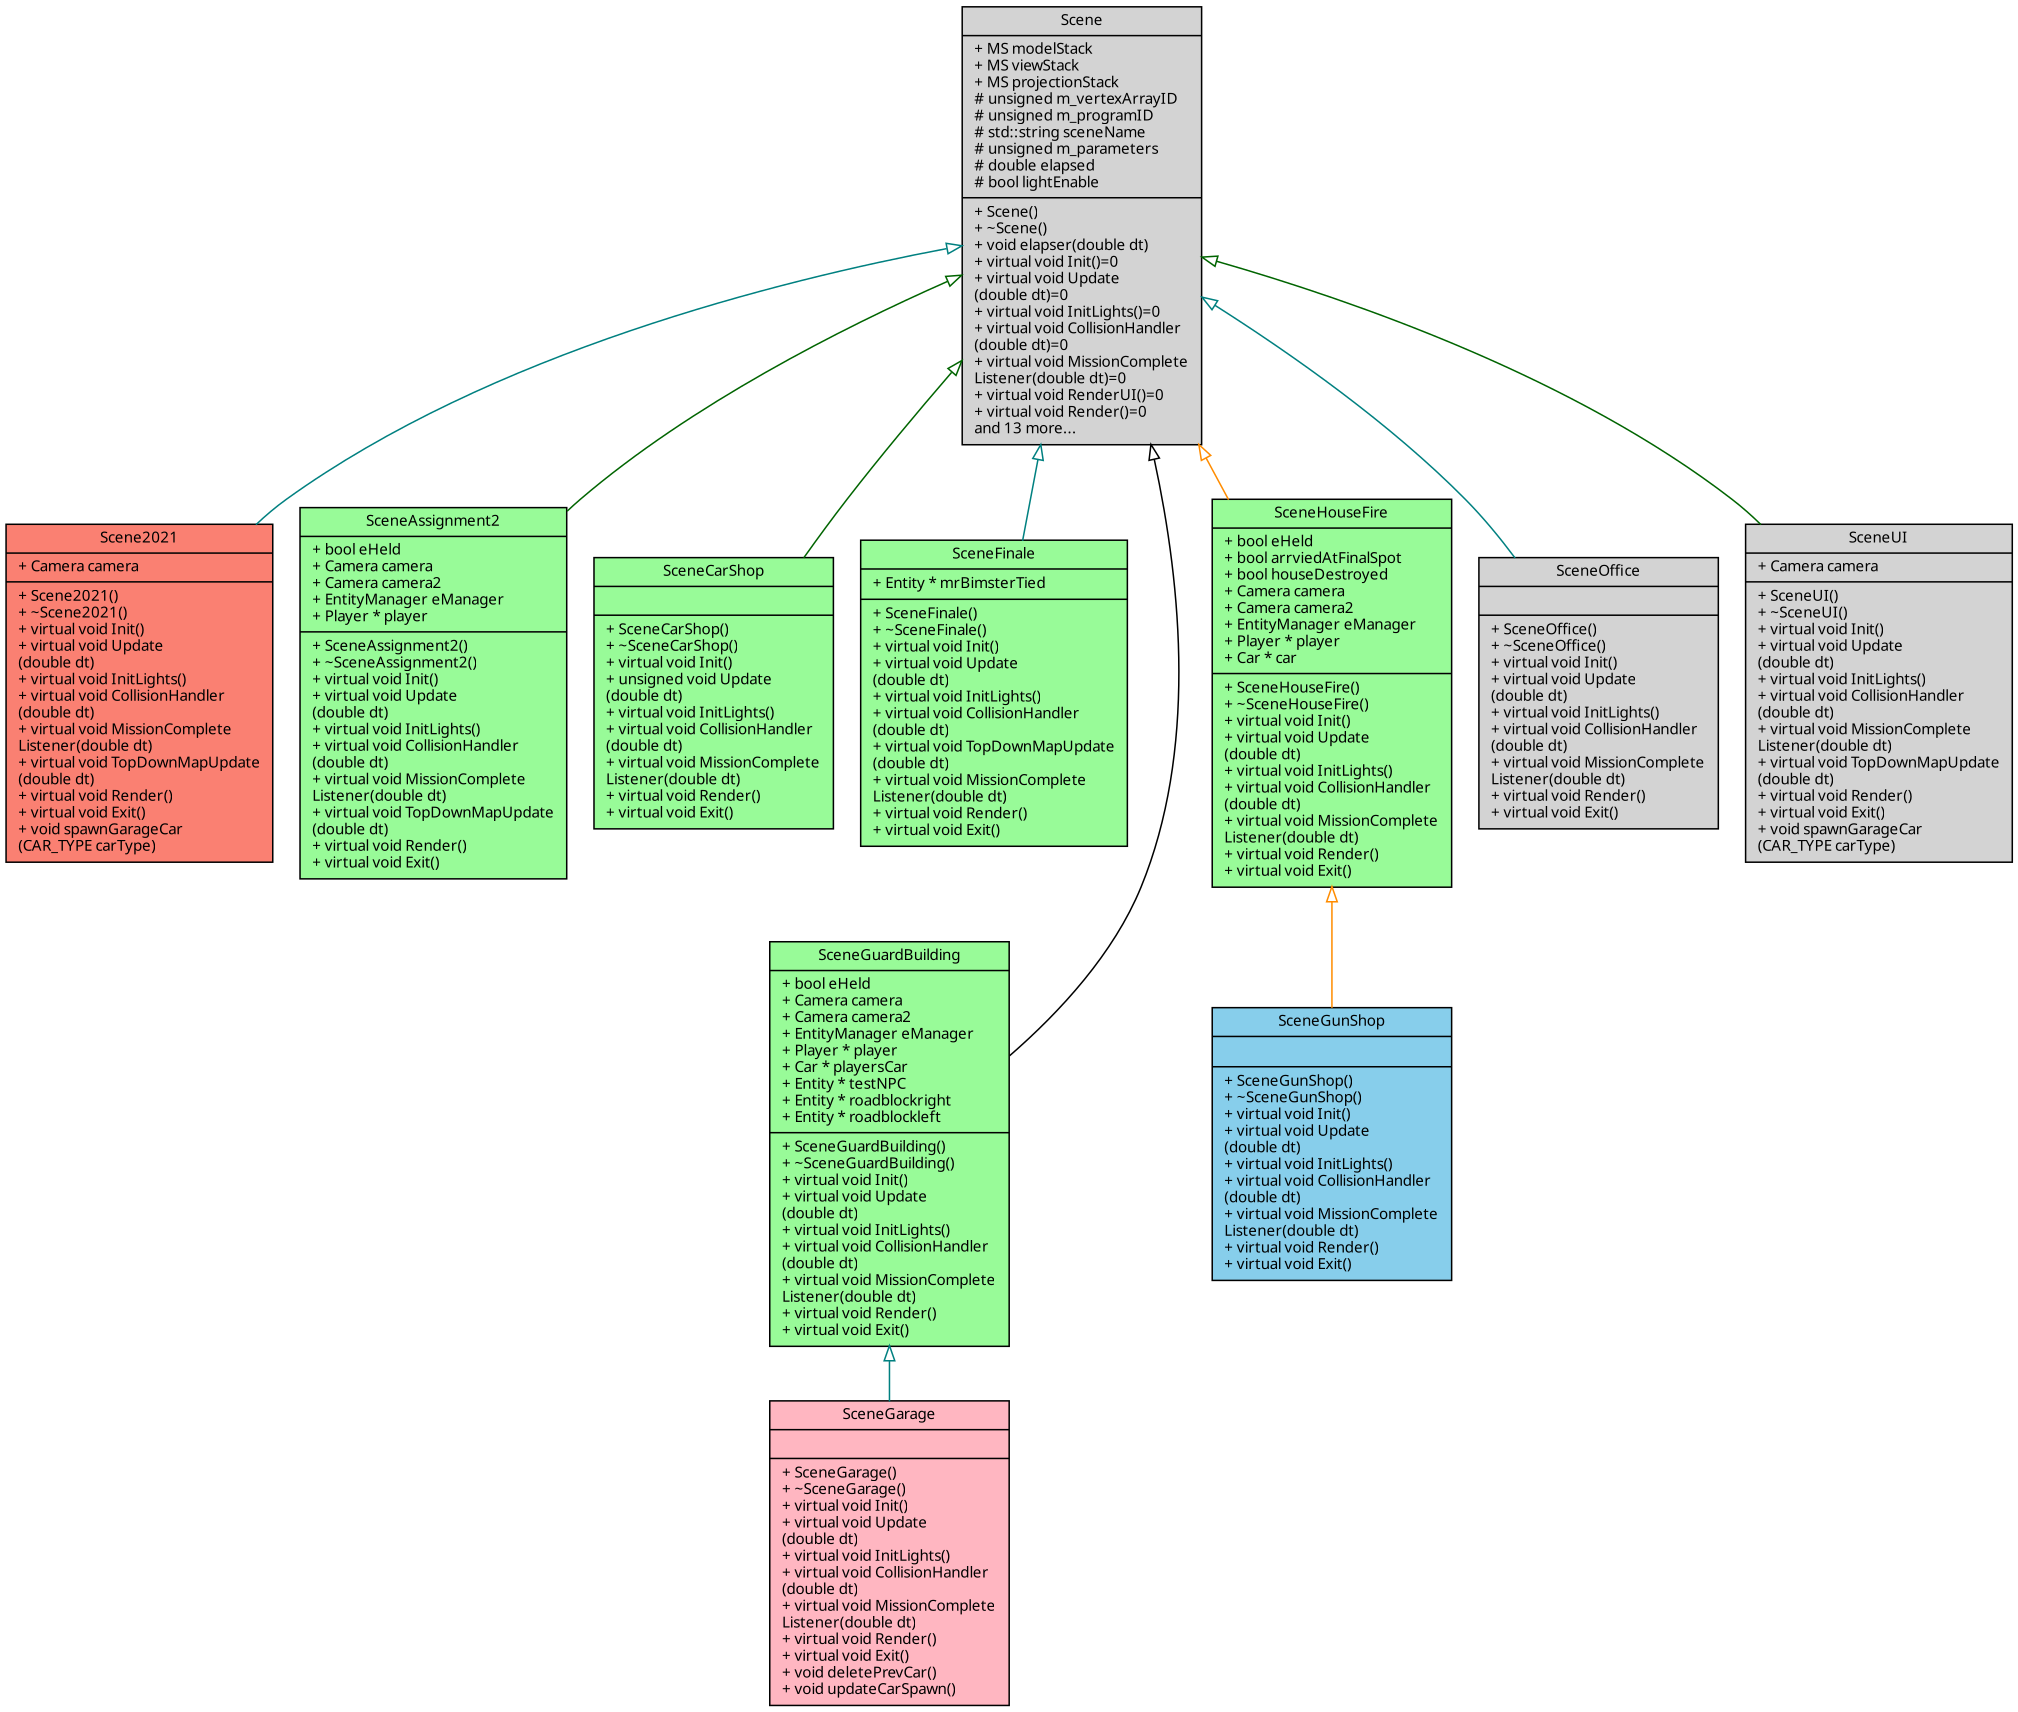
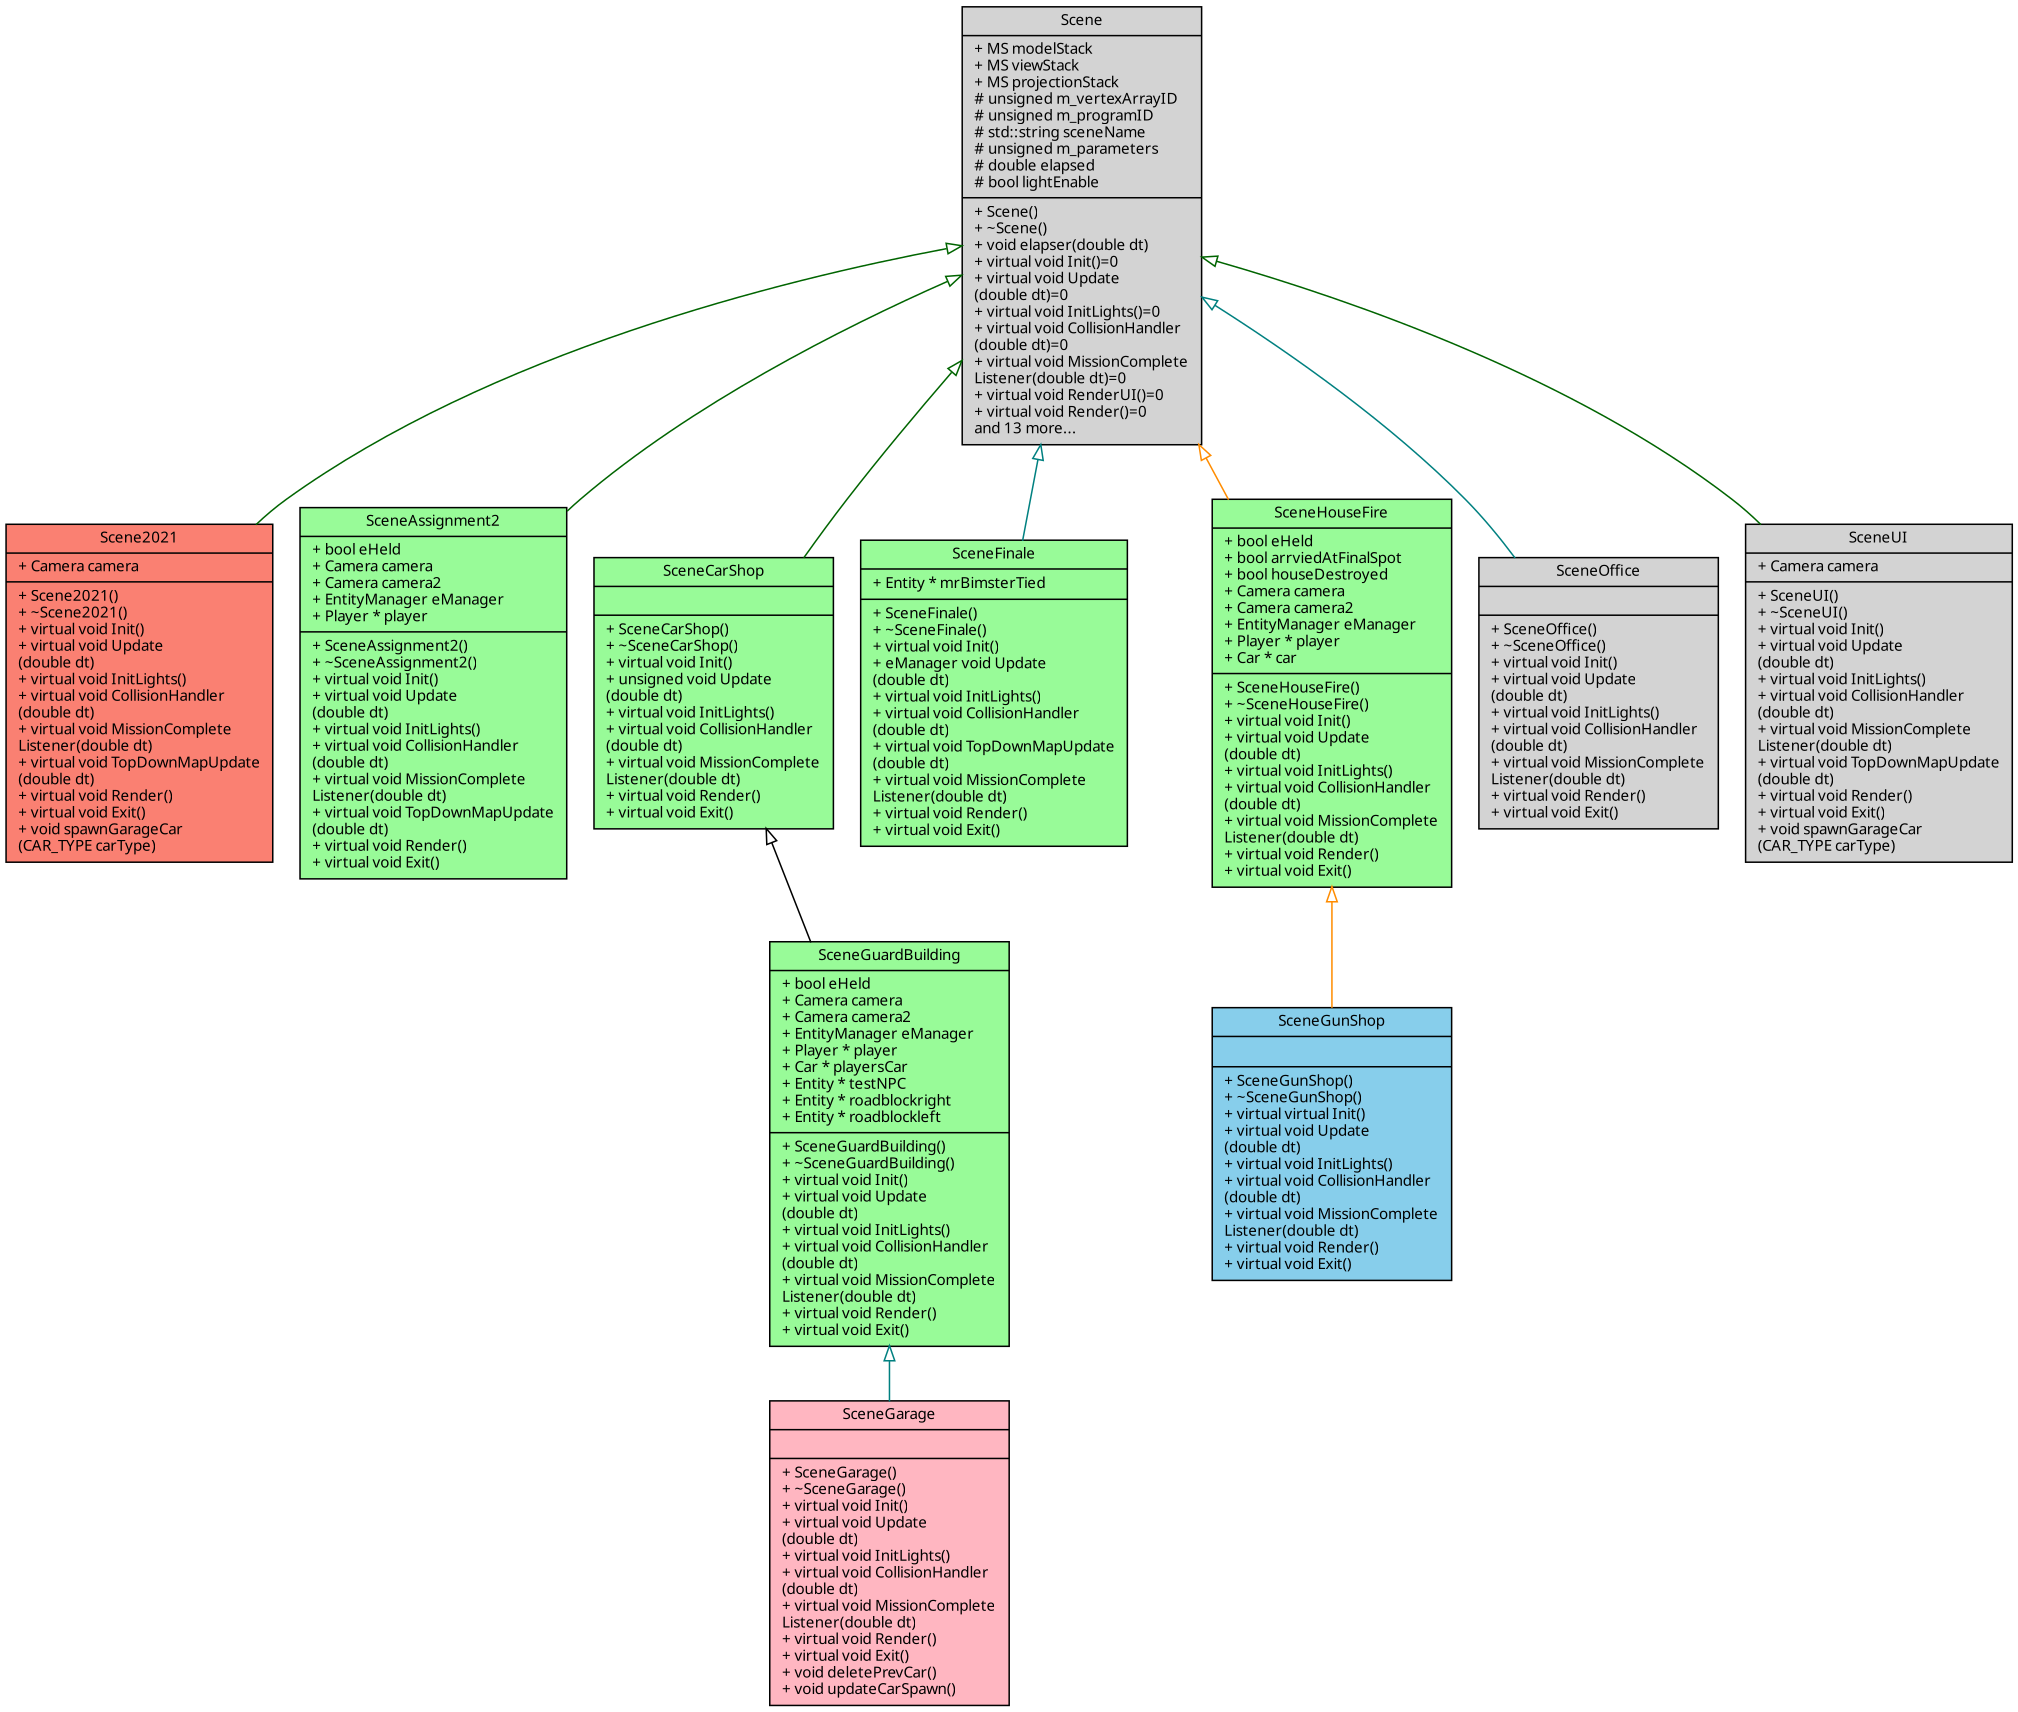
  digraph {
    fontname="Noto Sans"
    node [color=black fillcolor=palegreen fontname="Noto Sans" fontsize=10 shape=record style=filled]
    edge [arrowtail=onormal color=teal dir=back fontname="Noto Sans" fontsize=10 labelfontname=Helvetica labelfontsize=10 style=solid]
    n1 [fillcolor=lightgrey fontcolor=black height=0.2 label="{Scene\n|+ MS modelStack\l+ MS viewStack\l+ MS projectionStack\l# unsigned m_vertexArrayID\l# unsigned m_programID\l# std::string sceneName\l# unsigned m_parameters\l# double elapsed\l# bool lightEnable\l|+  Scene()\l+  ~Scene()\l+ void elapser(double dt)\l+ virtual void Init()=0\l+ virtual void Update\l(double dt)=0\l+ virtual void InitLights()=0\l+ virtual void CollisionHandler\l(double dt)=0\l+ virtual void MissionComplete\lListener(double dt)=0\l+ virtual void RenderUI()=0\l+ virtual void Render()=0\land 13 more...\l}" width=0.4]
    n2 [fillcolor=salmon height=0.2 label="{Scene2021\n|+ Camera camera\l|+  Scene2021()\l+  ~Scene2021()\l+ virtual void Init()\l+ virtual void Update\l(double dt)\l+ virtual void InitLights()\l+ virtual void CollisionHandler\l(double dt)\l+ virtual void MissionComplete\lListener(double dt)\l+ virtual void TopDownMapUpdate\l(double dt)\l+ virtual void Render()\l+ virtual void Exit()\l+ void spawnGarageCar\l(CAR_TYPE carType)\l}" width=0.4]
    n3 [height=0.2 label="{SceneAssignment2\n|+ bool eHeld\l+ Camera camera\l+ Camera camera2\l+ EntityManager eManager\l+ Player * player\l|+  SceneAssignment2()\l+  ~SceneAssignment2()\l+ virtual void Init()\l+ virtual void Update\l(double dt)\l+ virtual void InitLights()\l+ virtual void CollisionHandler\l(double dt)\l+ virtual void MissionComplete\lListener(double dt)\l+ virtual void TopDownMapUpdate\l(double dt)\l+ virtual void Render()\l+ virtual void Exit()\l}" width=0.4]
    n4 [height=0.2 label="{SceneCarShop\n||+  SceneCarShop()\l+  ~SceneCarShop()\l+ virtual void Init()\l+ unsigned void Update\l(double dt)\l+ virtual void InitLights()\l+ virtual void CollisionHandler\l(double dt)\l+ virtual void MissionComplete\lListener(double dt)\l+ virtual void Render()\l+ virtual void Exit()\l}" width=0.4]
-   n5 [height=0.2 label="{SceneFinale\n|+ Entity * mrBimsterTied\l|+  SceneFinale()\l+  ~SceneFinale()\l+ virtual void Init()\l+ virtual void Update\l(double dt)\l+ virtual void InitLights()\l+ virtual void CollisionHandler\l(double dt)\l+ virtual void TopDownMapUpdate\l(double dt)\l+ virtual void MissionComplete\lListener(double dt)\l+ virtual void Render()\l+ virtual void Exit()\l}" width=0.4]
+   n5 [height=0.2 label="{SceneFinale\n|+ Entity * mrBimsterTied\l|+  SceneFinale()\l+  ~SceneFinale()\l+ virtual void Init()\l+ eManager void Update\l(double dt)\l+ virtual void InitLights()\l+ virtual void CollisionHandler\l(double dt)\l+ virtual void TopDownMapUpdate\l(double dt)\l+ virtual void MissionComplete\lListener(double dt)\l+ virtual void Render()\l+ virtual void Exit()\l}" width=0.4]
    n6 [height=0.2 label="{SceneGuardBuilding\n|+ bool eHeld\l+ Camera camera\l+ Camera camera2\l+ EntityManager eManager\l+ Player * player\l+ Car * playersCar\l+ Entity * testNPC\l+ Entity * roadblockright\l+ Entity * roadblockleft\l|+  SceneGuardBuilding()\l+  ~SceneGuardBuilding()\l+ virtual void Init()\l+ virtual void Update\l(double dt)\l+ virtual void InitLights()\l+ virtual void CollisionHandler\l(double dt)\l+ virtual void MissionComplete\lListener(double dt)\l+ virtual void Render()\l+ virtual void Exit()\l}" width=0.4]
    n7 [height=0.2 label="{SceneHouseFire\n|+ bool eHeld\l+ bool arrviedAtFinalSpot\l+ bool houseDestroyed\l+ Camera camera\l+ Camera camera2\l+ EntityManager eManager\l+ Player * player\l+ Car * car\l|+  SceneHouseFire()\l+  ~SceneHouseFire()\l+ virtual void Init()\l+ virtual void Update\l(double dt)\l+ virtual void InitLights()\l+ virtual void CollisionHandler\l(double dt)\l+ virtual void MissionComplete\lListener(double dt)\l+ virtual void Render()\l+ virtual void Exit()\l}" width=0.4]
    n8 [fillcolor=lightgrey height=0.2 label="{SceneOffice\n||+  SceneOffice()\l+  ~SceneOffice()\l+ virtual void Init()\l+ virtual void Update\l(double dt)\l+ virtual void InitLights()\l+ virtual void CollisionHandler\l(double dt)\l+ virtual void MissionComplete\lListener(double dt)\l+ virtual void Render()\l+ virtual void Exit()\l}" width=0.4]
    n9 [fillcolor=lightgrey height=0.2 label="{SceneUI\n|+ Camera camera\l|+  SceneUI()\l+  ~SceneUI()\l+ virtual void Init()\l+ virtual void Update\l(double dt)\l+ virtual void InitLights()\l+ virtual void CollisionHandler\l(double dt)\l+ virtual void MissionComplete\lListener(double dt)\l+ virtual void TopDownMapUpdate\l(double dt)\l+ virtual void Render()\l+ virtual void Exit()\l+ void spawnGarageCar\l(CAR_TYPE carType)\l}" width=0.4]
    n10 [fillcolor=lightpink height=0.2 label="{SceneGarage\n||+  SceneGarage()\l+  ~SceneGarage()\l+ virtual void Init()\l+ virtual void Update\l(double dt)\l+ virtual void InitLights()\l+ virtual void CollisionHandler\l(double dt)\l+ virtual void MissionComplete\lListener(double dt)\l+ virtual void Render()\l+ virtual void Exit()\l+ void deletePrevCar()\l+ void updateCarSpawn()\l}" width=0.4]
-   n11 [fillcolor=skyblue height=0.2 label="{SceneGunShop\n||+  SceneGunShop()\l+  ~SceneGunShop()\l+ virtual void Init()\l+ virtual void Update\l(double dt)\l+ virtual void InitLights()\l+ virtual void CollisionHandler\l(double dt)\l+ virtual void MissionComplete\lListener(double dt)\l+ virtual void Render()\l+ virtual void Exit()\l}" width=0.4]
-   n1 -> n2
+   n11 [fillcolor=skyblue height=0.2 label="{SceneGunShop\n||+  SceneGunShop()\l+  ~SceneGunShop()\l+ virtual virtual Init()\l+ virtual void Update\l(double dt)\l+ virtual void InitLights()\l+ virtual void CollisionHandler\l(double dt)\l+ virtual void MissionComplete\lListener(double dt)\l+ virtual void Render()\l+ virtual void Exit()\l}" width=0.4]
+   n1 -> n2 [color=darkgreen]
    n1 -> n3 [color=darkgreen]
    n1 -> n4 [color=darkgreen]
    n1 -> n5
-   n1 -> n6 [color=black]
+   n4 -> n6 [color=black]
    n1 -> n7 [color=darkorange]
    n1 -> n8
    n1 -> n9 [color=darkgreen]
    n6 -> n10
    n7 -> n11 [color=darkorange]
  }
